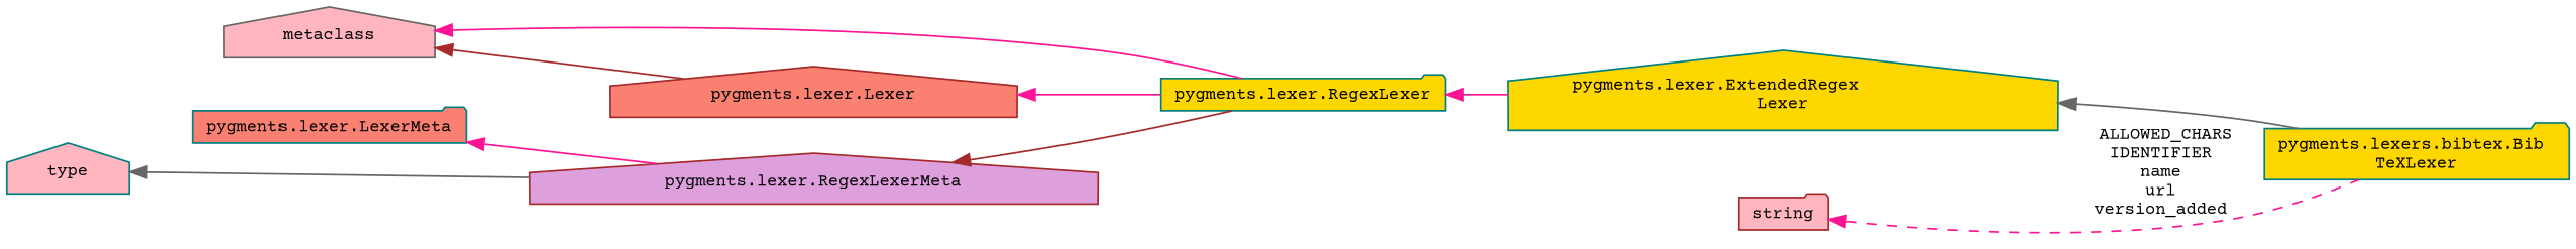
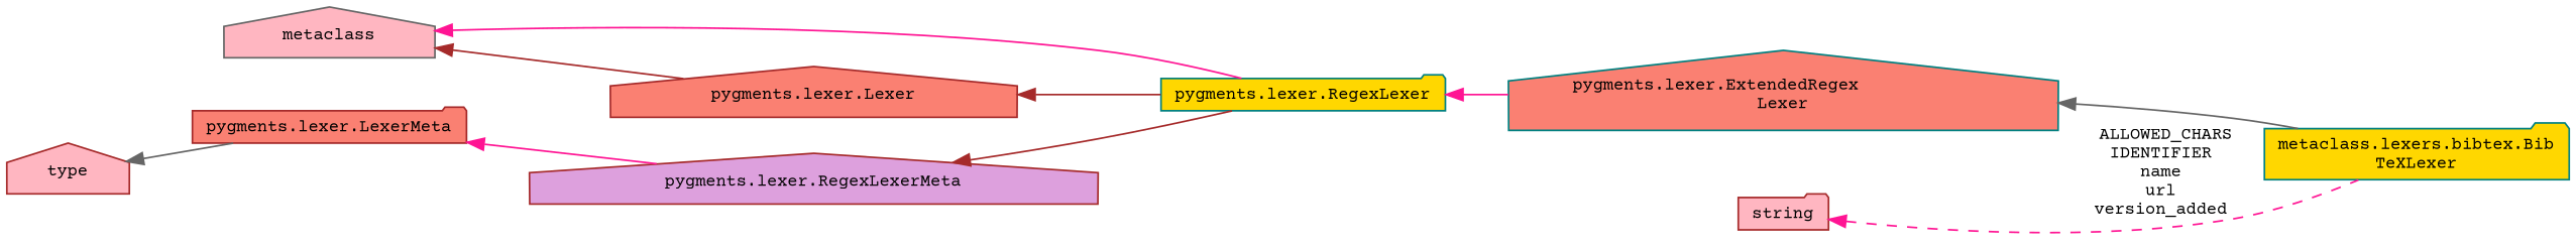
  digraph {
    fontname="Courier Prime"
    rankdir=LR
    node [color=teal fillcolor=gold fontname="Courier Prime" fontsize=10 shape=house style=filled]
    edge [color=deeppink dir=back fontname="Courier Prime" fontsize=10 labelfontname=Helvetica labelfontsize=10 style=solid]
-   n1 [fontcolor=black height=0.2 label="pygments.lexers.bibtex.Bib\lTeXLexer" shape=folder width=0.4]
-   n2 [height=0.2 label="pygments.lexer.ExtendedRegex\lLexer" width=0.4]
+   n1 [fontcolor=black height=0.2 label="metaclass.lexers.bibtex.Bib\lTeXLexer" shape=folder width=0.4]
+   n2 [fillcolor=salmon height=0.2 label="pygments.lexer.ExtendedRegex\lLexer" width=0.4]
    n3 [height=0.2 label="pygments.lexer.RegexLexer" shape=folder width=0.4]
    n4 [color=brown fillcolor=salmon height=0.2 label="pygments.lexer.Lexer" width=0.4]
    n5 [color=gray40 fillcolor=lightpink height=0.2 label=metaclass width=0.4]
-   n6 [fillcolor=salmon height=0.2 label="pygments.lexer.LexerMeta" shape=folder width=0.4]
+   n6 [color=brown fillcolor=salmon height=0.2 label="pygments.lexer.LexerMeta" shape=folder width=0.4]
    n7 [color=brown fillcolor=plum height=0.2 label="pygments.lexer.RegexLexerMeta" width=0.4]
-   n8 [fillcolor=lightpink height=0.2 label=type width=0.4]
+   n8 [color=brown fillcolor=lightpink height=0.2 label=type width=0.4]
    n9 [color=brown fillcolor=lightpink height=0.2 label=string shape=folder width=0.4]
    n2 -> n1 [color=gray40]
    n3 -> n2
-   n4 -> n3
+   n4 -> n3 [color=brown]
    n5 -> n3
    n5 -> n4 [color=brown]
    n6 -> n7
    n7 -> n3 [color=brown]
-   n8 -> n7 [color=gray40]
+   n8 -> n6 [color=gray40]
    n9 -> n1 [label=" ALLOWED_CHARS\nIDENTIFIER\nname\nurl\nversion_added" style=dashed]
  }
